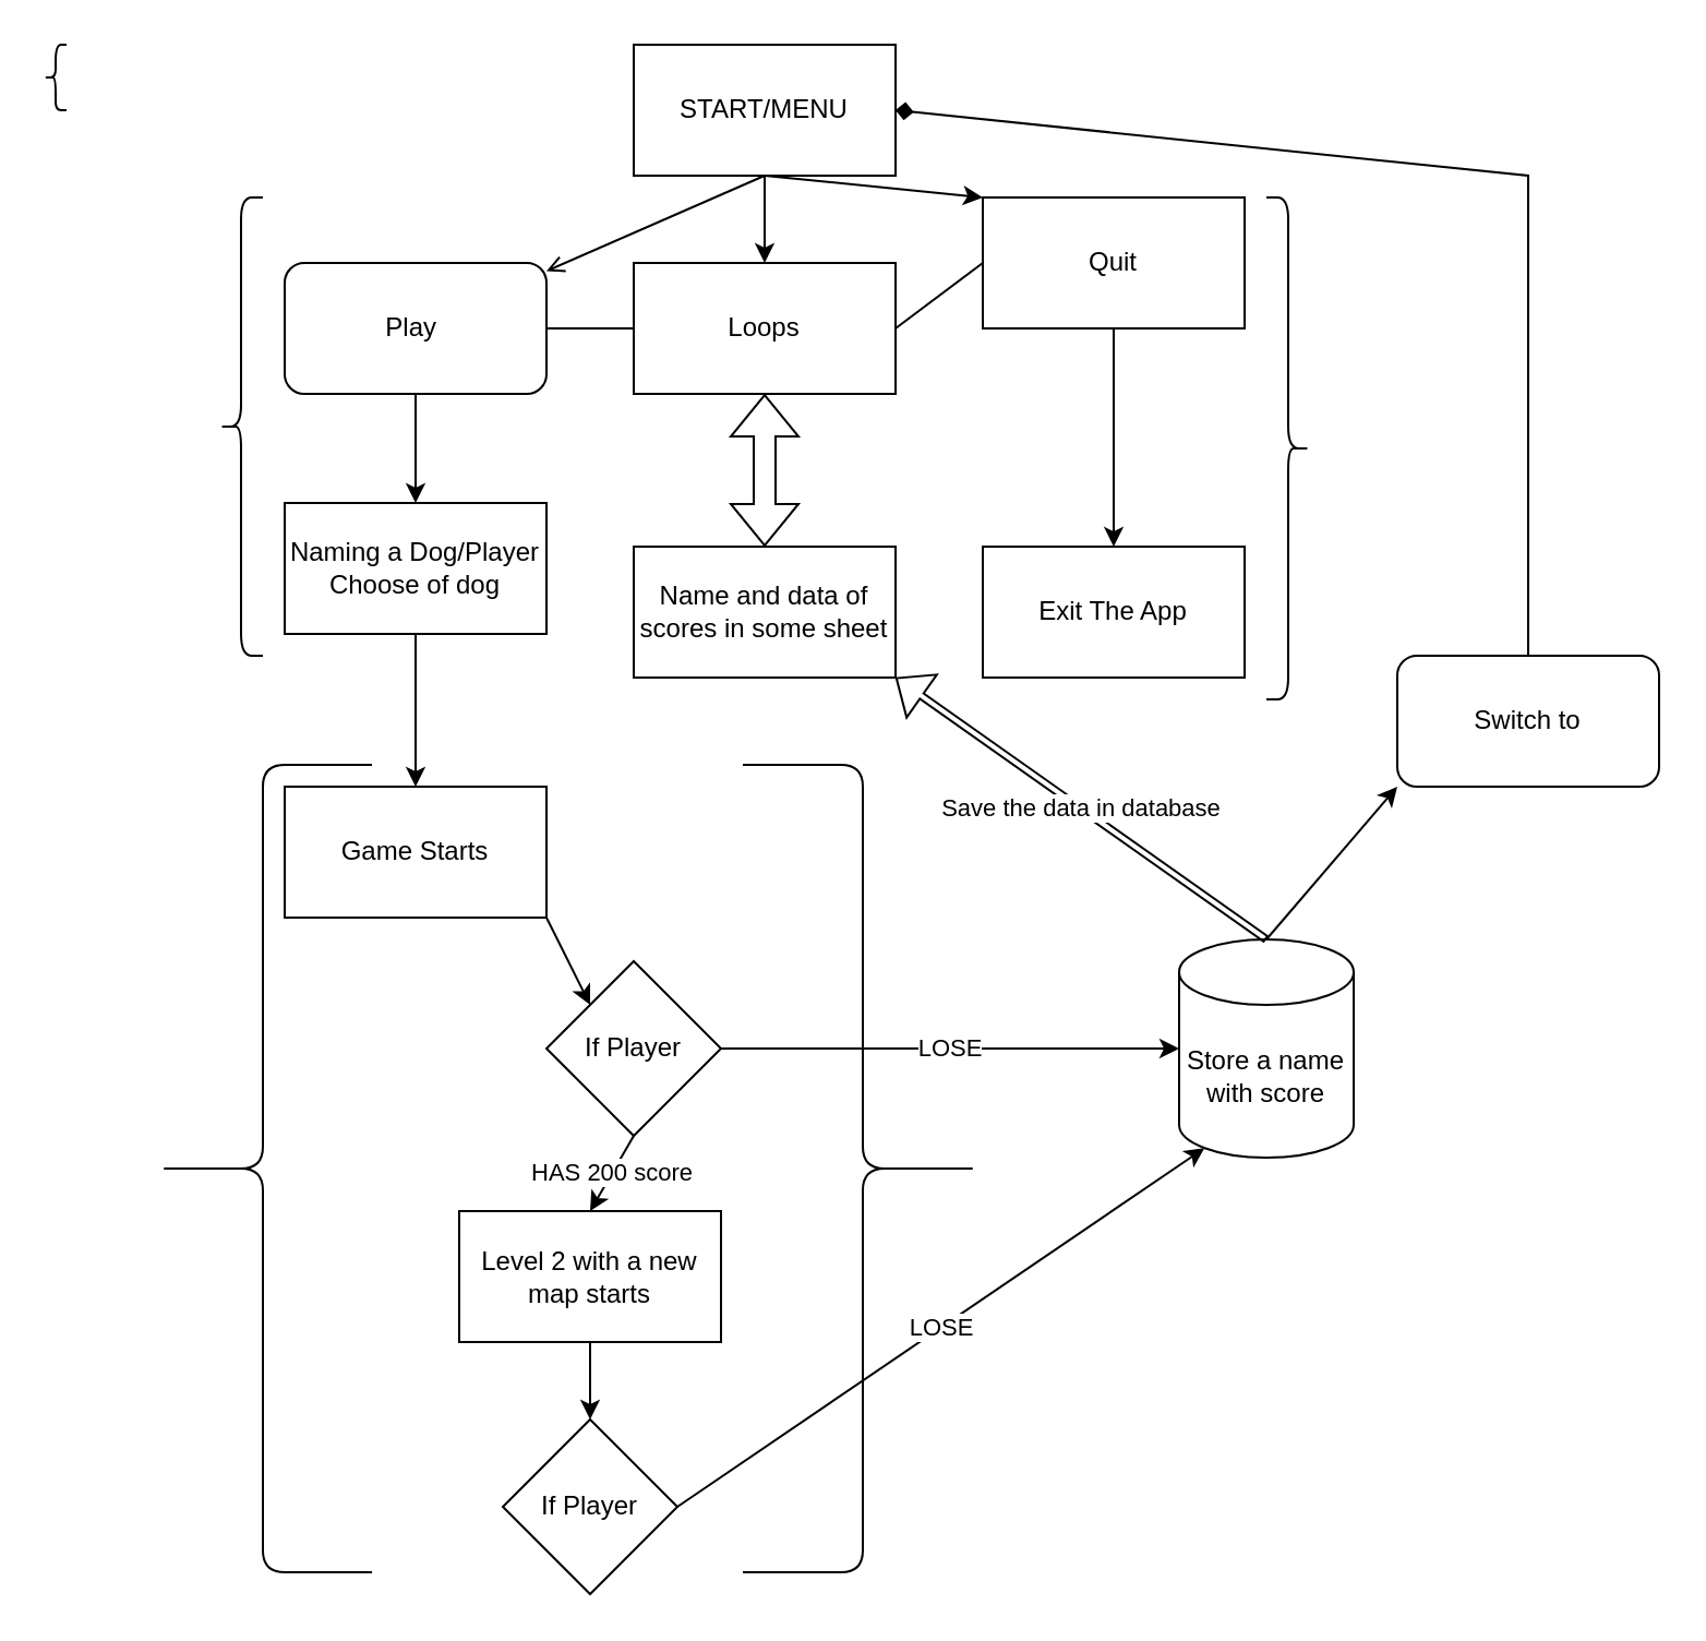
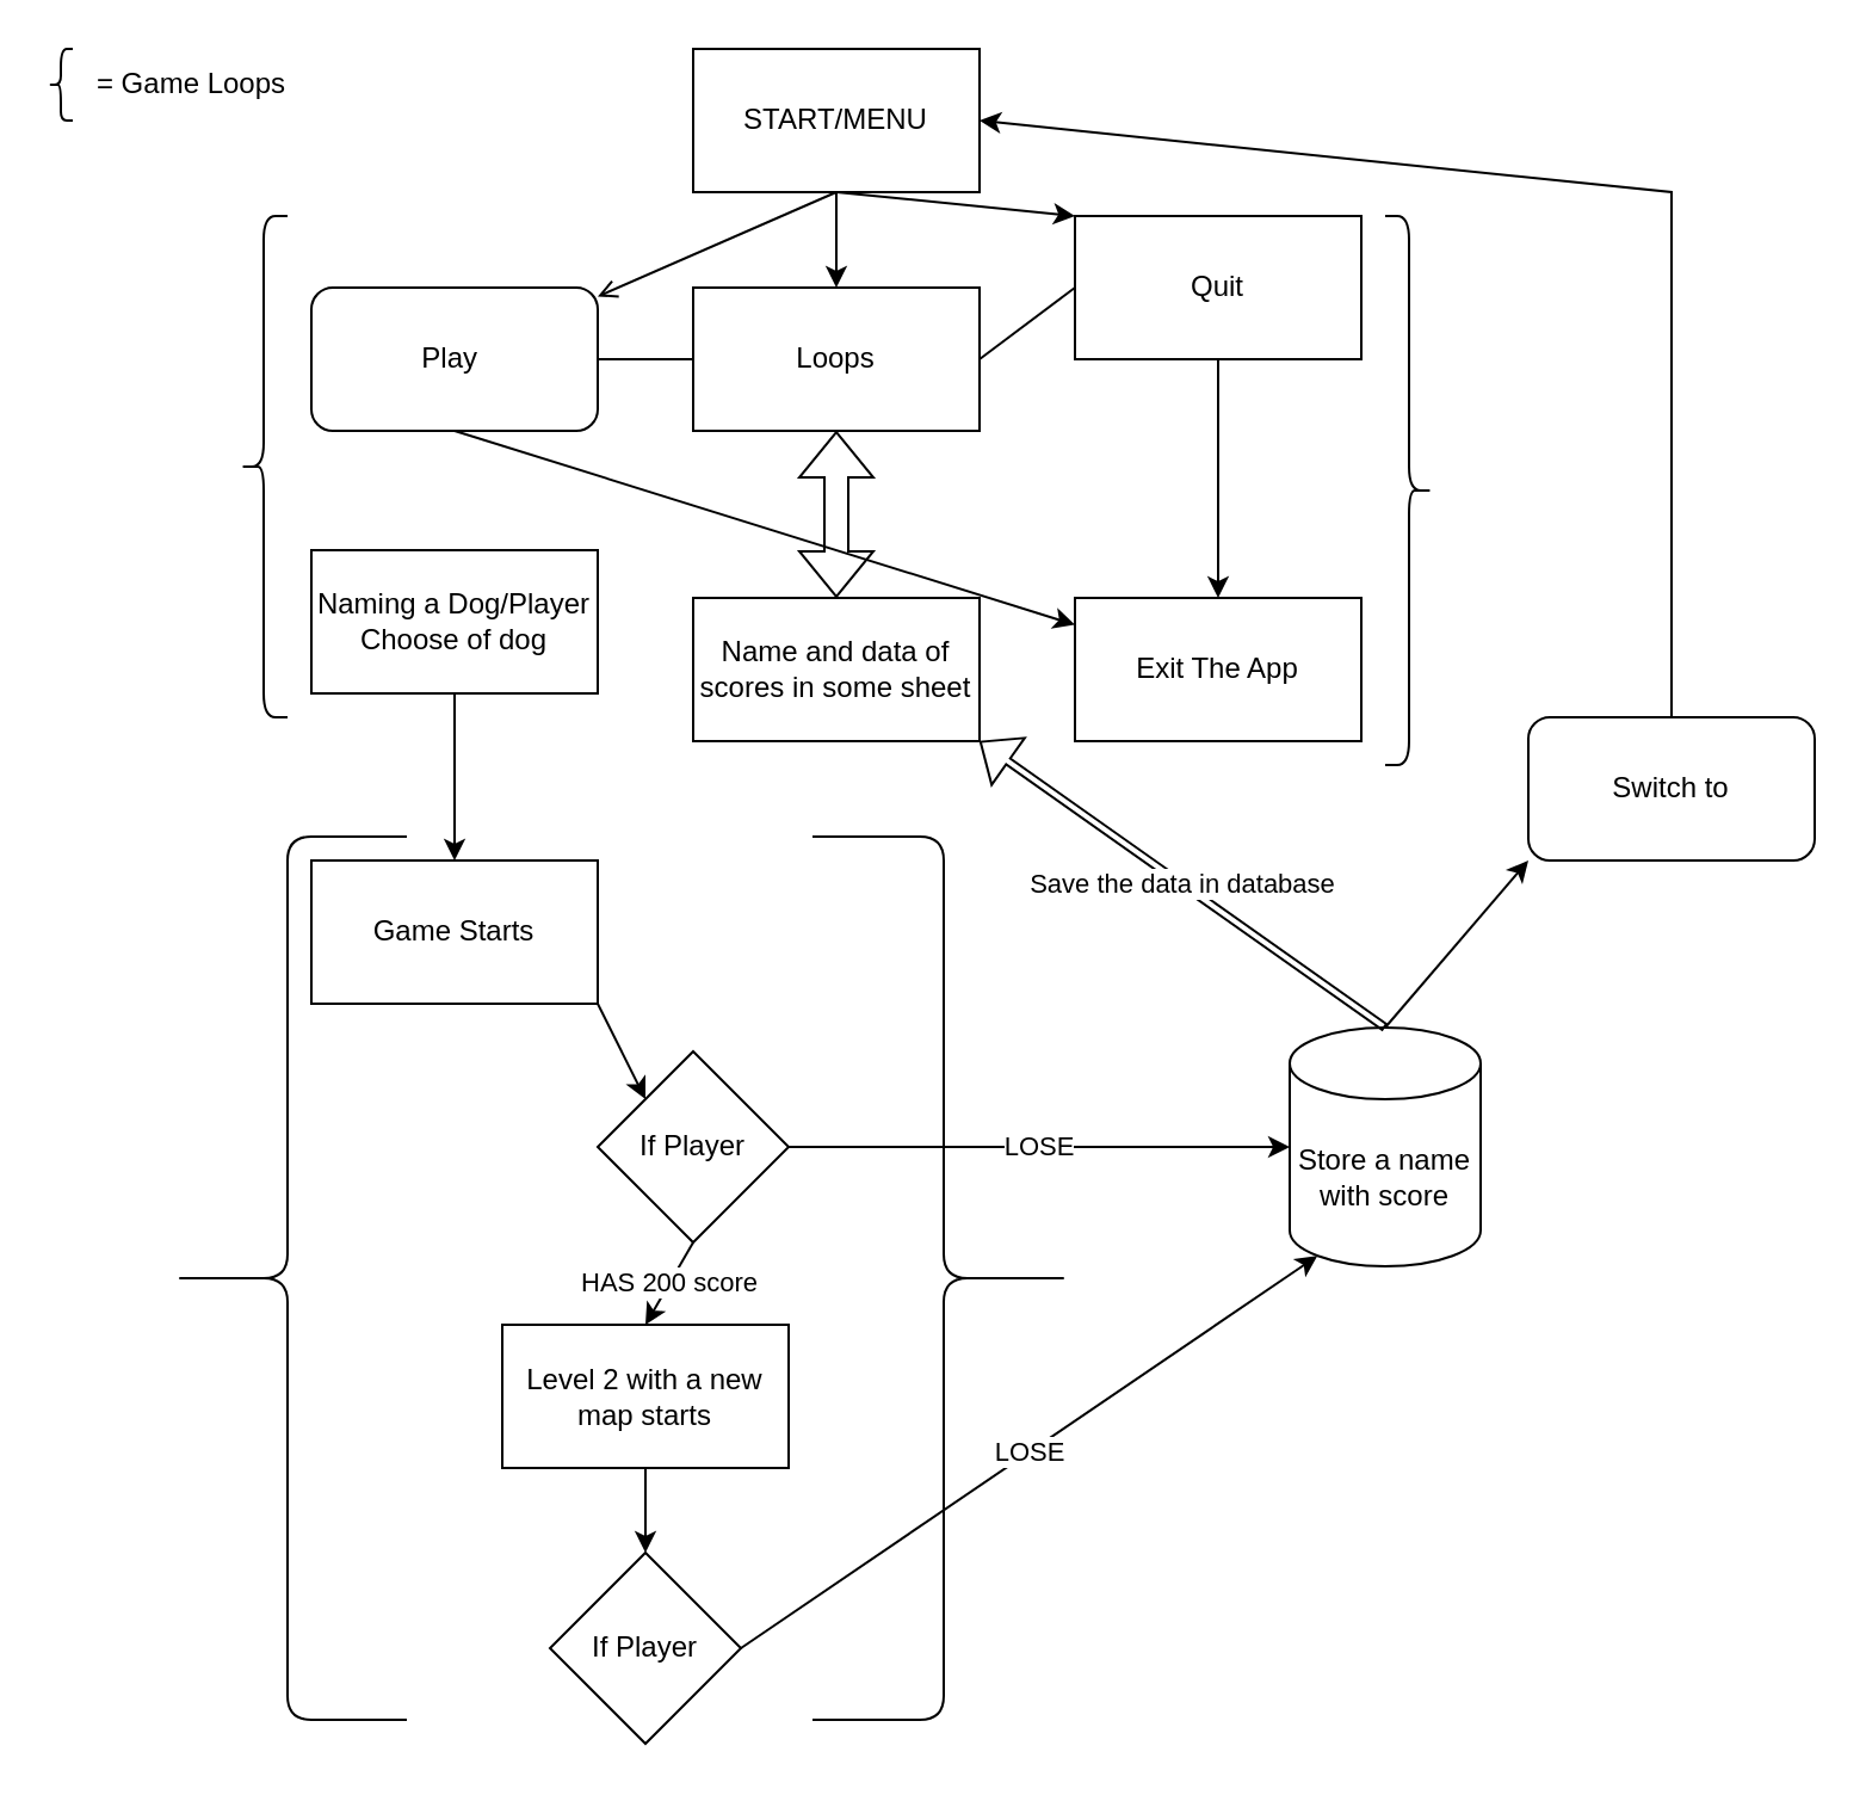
  <mxCell id="0" />
  <mxCell id="1" parent="0" />
  <mxCell id="2" value="START/MENU" style="rounded=0;whiteSpace=wrap;html=1;" vertex="1" parent="1"><mxGeometry x="290" y="20" width="120" height="60" as="geometry" /></mxCell>
  <mxCell id="3" value="" style="endArrow=open;html=1;rounded=0;exitX=0.5;exitY=1;exitDx=0;exitDy=0;" edge="1" parent="1" source="2" target="4"><mxGeometry width="50" height="50" relative="1" as="geometry"><mxPoint x="360" y="290" as="sourcePoint" /><mxPoint x="410" y="240" as="targetPoint" /></mxGeometry></mxCell>
  <mxCell id="4" value="Play&lt;span style=&quot;white-space: pre;&quot;&gt;&#09;&lt;/span&gt;" style="whiteSpace=wrap;html=1;rounded=1;" vertex="1" parent="1"><mxGeometry x="130" y="120" width="120" height="60" as="geometry" /></mxCell>
  <mxCell id="5" value="" style="endArrow=classic;html=1;rounded=0;" edge="1" parent="1" target="6"><mxGeometry width="50" height="50" relative="1" as="geometry"><mxPoint x="350" y="80" as="sourcePoint" /><mxPoint x="410" y="240" as="targetPoint" /></mxGeometry></mxCell>
  <mxCell id="6" value="Loops" style="rounded=0;whiteSpace=wrap;html=1;" vertex="1" parent="1"><mxGeometry x="290" y="120" width="120" height="60" as="geometry" /></mxCell>
  <mxCell id="7" value="Quit" style="rounded=0;whiteSpace=wrap;html=1;" vertex="1" parent="1"><mxGeometry x="450" y="90" width="120" height="60" as="geometry" /></mxCell>
  <mxCell id="8" value="" style="endArrow=classic;html=1;rounded=0;entryX=0;entryY=0;entryDx=0;entryDy=0;" edge="1" parent="1" target="7"><mxGeometry width="50" height="50" relative="1" as="geometry"><mxPoint x="350" y="80" as="sourcePoint" /><mxPoint x="410" y="240" as="targetPoint" /></mxGeometry></mxCell>
- <mxCell id="9" value="" style="endArrow=classic;html=1;rounded=0;exitX=0.5;exitY=1;exitDx=0;exitDy=0;" edge="1" parent="1" source="4" target="10"><mxGeometry width="50" height="50" relative="1" as="geometry"><mxPoint x="360" y="310" as="sourcePoint" /><mxPoint x="410" y="260" as="targetPoint" /></mxGeometry></mxCell>
+ <mxCell id="9" value="" style="endArrow=classic;html=1;rounded=0;exitX=0.5;exitY=1;exitDx=0;exitDy=0;" edge="1" parent="1" source="4" target="12"><mxGeometry width="50" height="50" relative="1" as="geometry"><mxPoint x="360" y="310" as="sourcePoint" /><mxPoint x="410" y="260" as="targetPoint" /></mxGeometry></mxCell>
  <mxCell id="10" value="Naming a Dog/Player&lt;br&gt;Choose of dog" style="rounded=0;whiteSpace=wrap;html=1;" vertex="1" parent="1"><mxGeometry x="130" y="230" width="120" height="60" as="geometry" /></mxCell>
  <mxCell id="11" value="" style="endArrow=classic;html=1;rounded=0;exitX=0.5;exitY=1;exitDx=0;exitDy=0;" edge="1" parent="1" source="7" target="12"><mxGeometry width="50" height="50" relative="1" as="geometry"><mxPoint x="360" y="310" as="sourcePoint" /><mxPoint x="608" y="250" as="targetPoint" /></mxGeometry></mxCell>
  <mxCell id="12" value="Exit The App" style="rounded=0;whiteSpace=wrap;html=1;" vertex="1" parent="1"><mxGeometry x="450" y="250" width="120" height="60" as="geometry" /></mxCell>
  <mxCell id="13" value="" style="endArrow=none;html=1;rounded=0;exitX=1;exitY=0.5;exitDx=0;exitDy=0;entryX=0;entryY=0.5;entryDx=0;entryDy=0;" edge="1" parent="1" source="4" target="6"><mxGeometry width="50" height="50" relative="1" as="geometry"><mxPoint x="360" y="200" as="sourcePoint" /><mxPoint x="410" y="150" as="targetPoint" /></mxGeometry></mxCell>
  <mxCell id="14" value="" style="endArrow=none;html=1;rounded=0;exitX=1;exitY=0.5;exitDx=0;exitDy=0;entryX=0;entryY=0.5;entryDx=0;entryDy=0;" edge="1" parent="1" source="6" target="7"><mxGeometry width="50" height="50" relative="1" as="geometry"><mxPoint x="260" y="160" as="sourcePoint" /><mxPoint x="300" y="160" as="targetPoint" /><Array as="points" /></mxGeometry></mxCell>
  <mxCell id="15" value="" style="shape=curlyBracket;whiteSpace=wrap;html=1;rounded=1;labelPosition=left;verticalLabelPosition=middle;align=right;verticalAlign=middle;" vertex="1" parent="1"><mxGeometry x="100" y="90" width="20" height="210" as="geometry" /></mxCell>
  <mxCell id="16" value="" style="shape=curlyBracket;whiteSpace=wrap;html=1;rounded=1;flipH=1;labelPosition=right;verticalLabelPosition=middle;align=left;verticalAlign=middle;" vertex="1" parent="1"><mxGeometry x="580" y="90" width="20" height="230" as="geometry" /></mxCell>
  <mxCell id="17" value="" style="shape=flexArrow;endArrow=classic;startArrow=classic;html=1;rounded=0;entryX=0.5;entryY=1;entryDx=0;entryDy=0;" edge="1" parent="1" target="6"><mxGeometry width="100" height="100" relative="1" as="geometry"><mxPoint x="350" y="250" as="sourcePoint" /><mxPoint x="430" y="230" as="targetPoint" /></mxGeometry></mxCell>
  <mxCell id="18" value="Name and data of scores in some sheet" style="rounded=0;whiteSpace=wrap;html=1;" vertex="1" parent="1"><mxGeometry x="290" y="250" width="120" height="60" as="geometry" /></mxCell>
  <mxCell id="19" value="" style="endArrow=classic;html=1;rounded=0;exitX=0.5;exitY=1;exitDx=0;exitDy=0;" edge="1" parent="1" source="10" target="20"><mxGeometry width="50" height="50" relative="1" as="geometry"><mxPoint x="360" y="300" as="sourcePoint" /><mxPoint x="90" y="340" as="targetPoint" /></mxGeometry></mxCell>
  <mxCell id="20" value="Game Starts" style="rounded=0;whiteSpace=wrap;html=1;" vertex="1" parent="1"><mxGeometry x="130" y="360" width="120" height="60" as="geometry" /></mxCell>
  <mxCell id="21" value="If Player" style="rhombus;whiteSpace=wrap;html=1;" vertex="1" parent="1"><mxGeometry x="250" y="440" width="80" height="80" as="geometry" /></mxCell>
  <mxCell id="22" value="" style="endArrow=classic;html=1;rounded=0;exitX=1;exitY=1;exitDx=0;exitDy=0;entryX=0;entryY=0;entryDx=0;entryDy=0;" edge="1" parent="1" source="20" target="21"><mxGeometry width="50" height="50" relative="1" as="geometry"><mxPoint x="360" y="440" as="sourcePoint" /><mxPoint x="410" y="390" as="targetPoint" /></mxGeometry></mxCell>
  <mxCell id="23" value="LOSE" style="endArrow=classic;html=1;rounded=0;exitX=1;exitY=0.5;exitDx=0;exitDy=0;entryX=0;entryY=0.5;entryDx=0;entryDy=0;entryPerimeter=0;" edge="1" parent="1" source="21" target="35"><mxGeometry width="50" height="50" relative="1" as="geometry"><mxPoint x="360" y="390" as="sourcePoint" /><mxPoint x="520" y="420" as="targetPoint" /></mxGeometry></mxCell>
  <mxCell id="24" value="Switch to" style="rounded=1;whiteSpace=wrap;html=1;" vertex="1" parent="1"><mxGeometry x="640" y="300" width="120" height="60" as="geometry" /></mxCell>
- <mxCell id="25" value="" style="endArrow=diamond;html=1;rounded=0;exitX=0.5;exitY=0;exitDx=0;exitDy=0;entryX=1;entryY=0.5;entryDx=0;entryDy=0;" edge="1" parent="1" source="24" target="2"><mxGeometry width="50" height="50" relative="1" as="geometry"><mxPoint x="360" y="160" as="sourcePoint" /><mxPoint x="410" y="110" as="targetPoint" /><Array as="points"><mxPoint x="700" y="80" /></Array></mxGeometry></mxCell>
+ <mxCell id="25" value="" style="endArrow=classic;html=1;rounded=0;exitX=0.5;exitY=0;exitDx=0;exitDy=0;entryX=1;entryY=0.5;entryDx=0;entryDy=0;" edge="1" parent="1" source="24" target="2"><mxGeometry width="50" height="50" relative="1" as="geometry"><mxPoint x="360" y="160" as="sourcePoint" /><mxPoint x="410" y="110" as="targetPoint" /><Array as="points"><mxPoint x="700" y="80" /></Array></mxGeometry></mxCell>
  <mxCell id="26" value="Level 2 with a new map starts" style="rounded=0;whiteSpace=wrap;html=1;" vertex="1" parent="1"><mxGeometry x="210" y="554.5" width="120" height="60" as="geometry" /></mxCell>
  <mxCell id="27" value="HAS 200 score" style="endArrow=classic;html=1;rounded=0;exitX=0.5;exitY=1;exitDx=0;exitDy=0;entryX=0.5;entryY=0;entryDx=0;entryDy=0;" edge="1" parent="1" source="21" target="26"><mxGeometry width="50" height="50" relative="1" as="geometry"><mxPoint x="360" y="540" as="sourcePoint" /><mxPoint x="410" y="490" as="targetPoint" /></mxGeometry></mxCell>
+ <mxCell id="28" value="= Game Loops" style="text;html=1;strokeColor=none;fillColor=none;align=center;verticalAlign=middle;whiteSpace=wrap;rounded=0;" vertex="1" parent="1"><mxGeometry x="30" y="20" width="100" height="30" as="geometry" /></mxCell>
  <mxCell id="29" value="" style="shape=curlyBracket;whiteSpace=wrap;html=1;rounded=1;labelPosition=left;verticalLabelPosition=middle;align=right;verticalAlign=middle;" vertex="1" parent="1"><mxGeometry x="20" y="20" width="10" height="30" as="geometry" /></mxCell>
  <mxCell id="30" value="" style="shape=curlyBracket;whiteSpace=wrap;html=1;rounded=1;labelPosition=left;verticalLabelPosition=middle;align=right;verticalAlign=middle;" vertex="1" parent="1"><mxGeometry x="70" y="350" width="100" height="370" as="geometry" /></mxCell>
  <mxCell id="31" value="" style="shape=curlyBracket;whiteSpace=wrap;html=1;rounded=1;flipH=1;labelPosition=right;verticalLabelPosition=middle;align=left;verticalAlign=middle;" vertex="1" parent="1"><mxGeometry x="340" y="350" width="110" height="370" as="geometry" /></mxCell>
  <mxCell id="32" value="If Player" style="rhombus;whiteSpace=wrap;html=1;" vertex="1" parent="1"><mxGeometry x="230" y="650" width="80" height="80" as="geometry" /></mxCell>
  <mxCell id="33" value="LOSE" style="endArrow=classic;html=1;rounded=0;exitX=1;exitY=0.5;exitDx=0;exitDy=0;entryX=0.145;entryY=1;entryDx=0;entryDy=-4.35;entryPerimeter=0;" edge="1" parent="1" source="32" target="35"><mxGeometry width="50" height="50" relative="1" as="geometry"><mxPoint x="360" y="470" as="sourcePoint" /><mxPoint x="650" y="340" as="targetPoint" /></mxGeometry></mxCell>
  <mxCell id="34" value="" style="endArrow=classic;html=1;rounded=0;exitX=0.5;exitY=1;exitDx=0;exitDy=0;entryX=0.5;entryY=0;entryDx=0;entryDy=0;" edge="1" parent="1" source="26" target="32"><mxGeometry width="50" height="50" relative="1" as="geometry"><mxPoint x="360" y="560" as="sourcePoint" /><mxPoint x="410" y="510" as="targetPoint" /></mxGeometry></mxCell>
  <mxCell id="35" value="Store a name with score" style="shape=cylinder3;whiteSpace=wrap;html=1;boundedLbl=1;backgroundOutline=1;size=15;" vertex="1" parent="1"><mxGeometry x="540" y="430" width="80" height="100" as="geometry" /></mxCell>
  <mxCell id="36" value="" style="endArrow=classic;html=1;rounded=0;exitX=0.5;exitY=0;exitDx=0;exitDy=0;exitPerimeter=0;entryX=0;entryY=1;entryDx=0;entryDy=0;" edge="1" parent="1" source="35" target="24"><mxGeometry width="50" height="50" relative="1" as="geometry"><mxPoint x="360" y="520" as="sourcePoint" /><mxPoint x="410" y="470" as="targetPoint" /></mxGeometry></mxCell>
  <mxCell id="37" value="Save the data in database" style="shape=flexArrow;endArrow=classic;html=1;rounded=0;entryX=1;entryY=1;entryDx=0;entryDy=0;exitX=0.5;exitY=0;exitDx=0;exitDy=0;exitPerimeter=0;width=3;endSize=4.4;" edge="1" parent="1" source="35" target="18"><mxGeometry width="50" height="50" relative="1" as="geometry"><mxPoint x="360" y="420" as="sourcePoint" /><mxPoint x="410" y="370" as="targetPoint" /><Array as="points" /></mxGeometry></mxCell>
